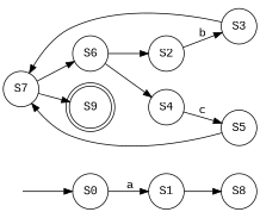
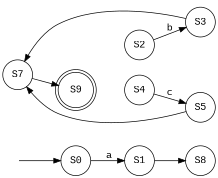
  digraph {
    fontname="Liberation Mono"
    rankdir=LR
    node [color=black fontcolor=black fontname="Liberation Mono" shape=circle]
    edge [fontname="Liberation Mono"]
    start [color=white fontcolor=white shape=point]
    S0
    S1
    S9 [shape=doublecircle]
    S8
-   S6
    S2
    S4
    S3
    S5
    S7
    start -> S0
    S0 -> S1 [label=a]
    S1 -> S8
-   S6 -> S2
-   S6 -> S4
    S2 -> S3 [label=b]
    S4 -> S5 [label=c]
    S3 -> S7
    S5 -> S7
    S7 -> S9
-   S7 -> S6
  }
